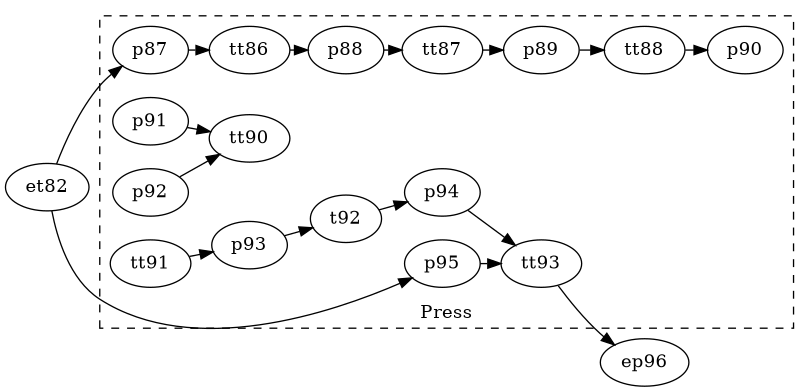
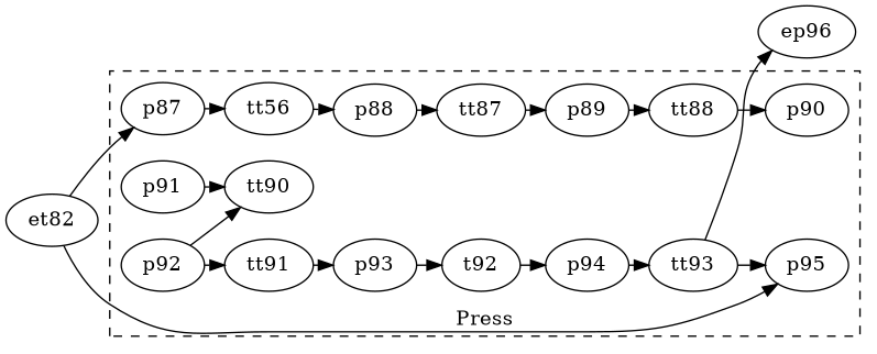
  digraph {
    nodesep=0.25
    rankdir=LR
    ranksep=0.2
    p87
-   tt86
+   tt86 [label=tt56]
    p88
    tt87
    p89
    tt88
    p90
    p91
    tt90
    p92
    tt91
    p93
    t92
    p94
    tt93
    p95
    ep96
    et82
    subgraph cluster_1 {
      label=Press
      labelloc=b
      style=dashed
      p87
      tt86
      p88
      tt87
      p89
      tt88
      p90
      p91
      tt90
      p92
      tt91
      p93
      t92
      p94
      tt93
      p95
    }
    p87 -> tt86
    tt86 -> p88
    p88 -> tt87
    tt87 -> p89
    p89 -> tt88
    tt88 -> p90
    p91 -> tt90
    p92 -> tt90
+   p92 -> tt91
    tt91 -> p93
    p93 -> t92
    t92 -> p94
    p94 -> tt93
    tt93 -> ep96
-   p95 -> tt93
+   tt93 -> p95
    et82 -> p87
    et82 -> p95
  }
